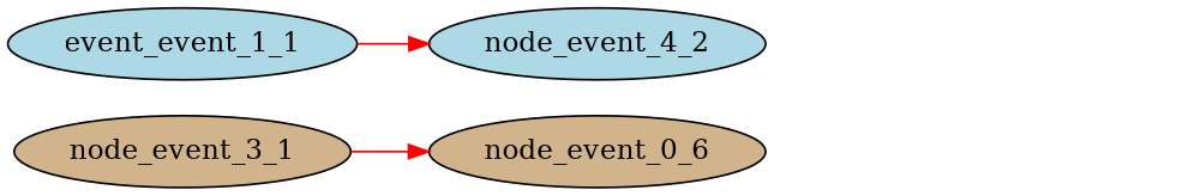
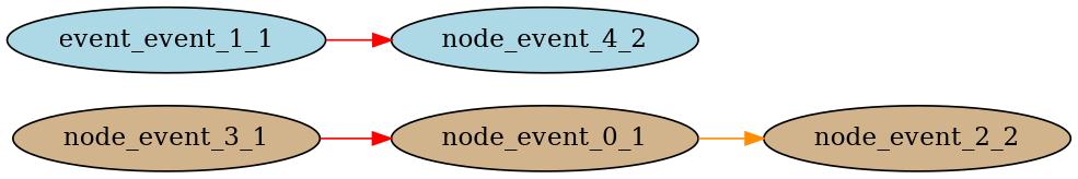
  digraph {
    rankdir=LR
    node [Dependencies=0 Depth=1 EventType="DotQasm.Scheduling.GateEvent" Latency="00:00:00.0010000" Priority=0.004 fillcolor=tan style=filled]
    edge [color=red]
-   node_event_0_1 [EventIndex=0 Priority=0.002 label=node_event_0_6]
+   node_event_0_1 [EventIndex=0 Priority=0.002]
+   node_event_2_2 [Dependencies=1 Depth=2 EventIndex=2 Priority=0.001]
    n3 [EventIndex=1 fillcolor=lightblue label=event_event_1_1]
    node_event_4_2 [Dependencies=2 Depth=2 EventIndex=4 EventType="DotQasm.Scheduling.MeasurementEvent" Latency="00:00:00.0030000" Priority=0.003 fillcolor=lightblue]
    node_event_3_1 [EventIndex=3]
+   node_event_0_1 -> node_event_2_2 [color=darkorange]
    n3 -> node_event_4_2
    node_event_3_1 -> node_event_0_1
  }
